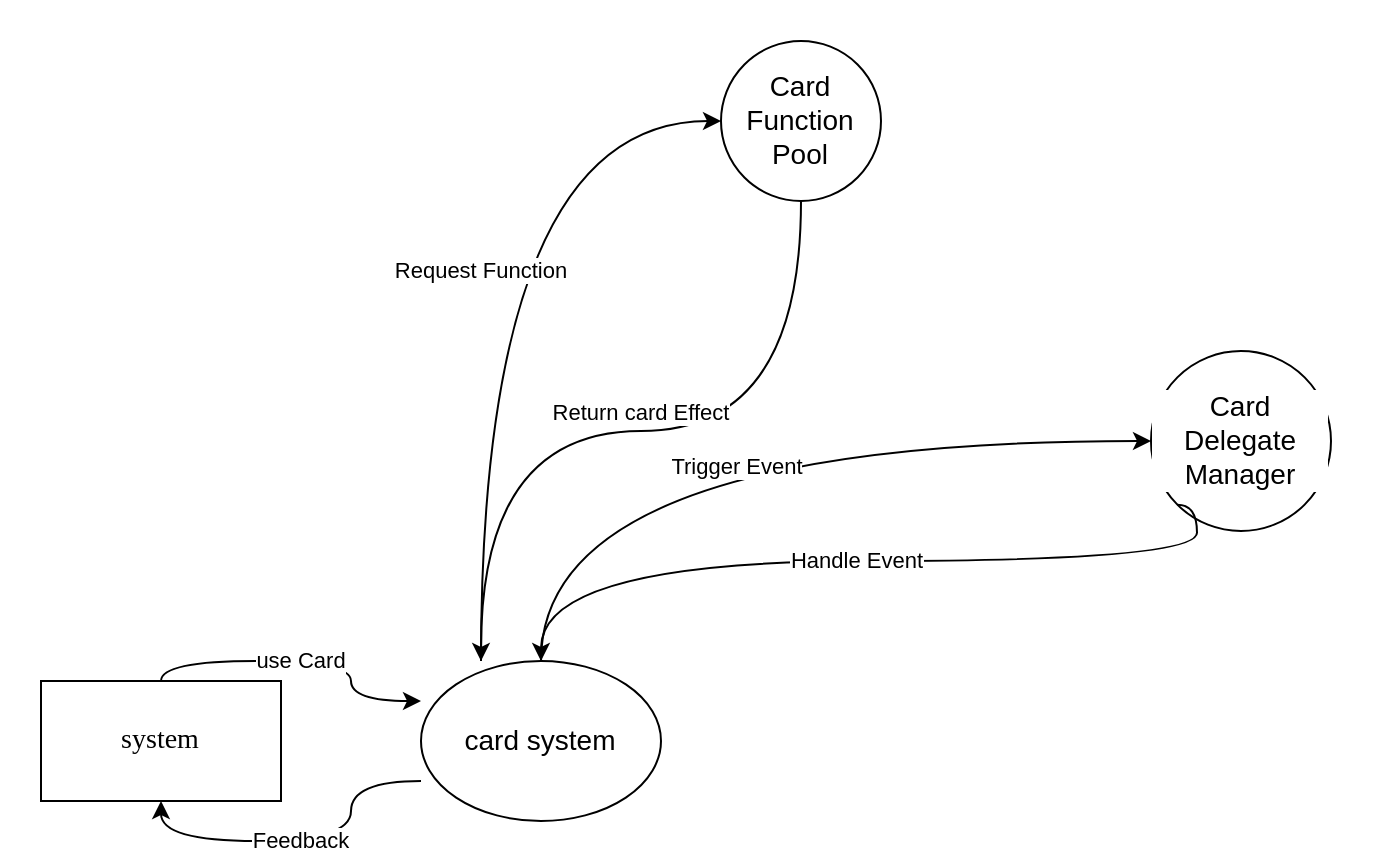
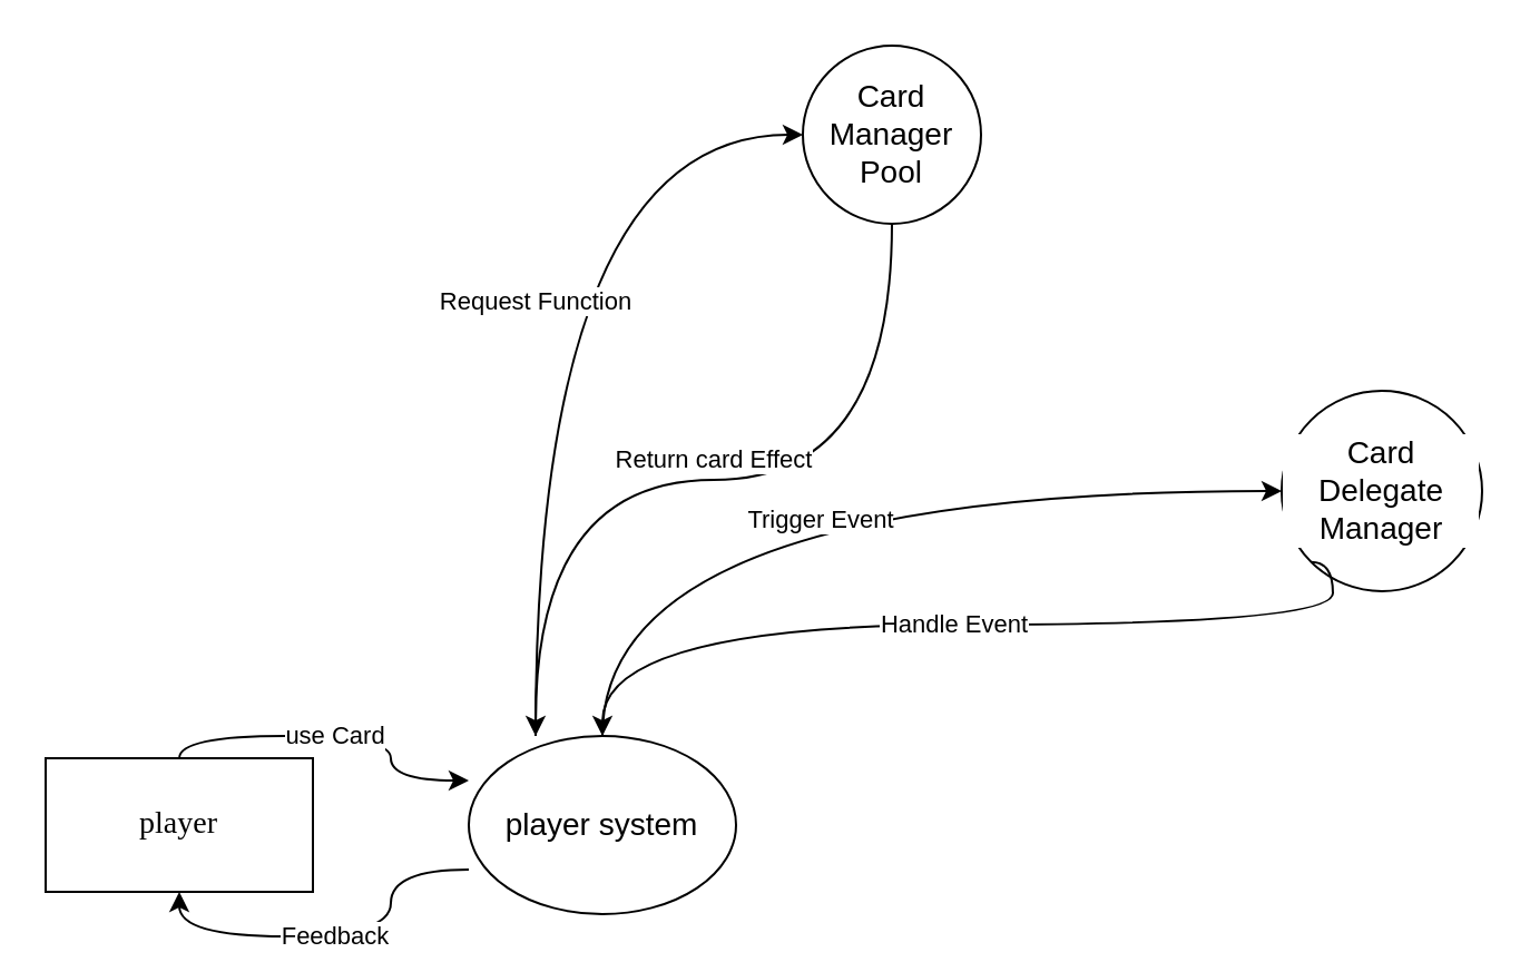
  <mxCell id="0" />
  <mxCell id="1" parent="0" />
- <mxCell id="2" value="&lt;p style=&quot;font-size: 14px;&quot;&gt;system&lt;/p&gt;" style="rounded=0;whiteSpace=wrap;html=1;hachureGap=4;fontFamily=Architects Daughter;fontSource=https%3A%2F%2Ffonts.googleapis.com%2Fcss%3Ffamily%3DArchitects%2BDaughter;imageAspect=1;glass=0;fontSize=14;" vertex="1" parent="1"><mxGeometry x="20" y="340" width="120" height="60" as="geometry" /></mxCell>
- <mxCell id="3" value="card system" style="ellipse;whiteSpace=wrap;html=1;fontSize=14;points=[[0,0,0,0,0],[0,0.25,0,0,0],[0,0.33,0,0,0],[0,0.5,0,0,0],[0,0.67,0,0,0],[0,0.75,0,0,0],[0,1,0,0,0],[0.25,0,0,0,0],[0.25,1,0,0,0],[0.5,0,0,0,0],[0.5,1,0,0,0],[0.75,0,0,0,0],[0.75,1,0,0,0],[1,0,0,0,0],[1,0.25,0,0,0],[1,0.5,0,0,0],[1,0.75,0,0,0],[1,1,0,0,0]];" vertex="1" parent="1"><mxGeometry x="210" y="330" width="120" height="80" as="geometry" /></mxCell>
- <mxCell id="4" value="Card&lt;div style=&quot;font-size: 14px;&quot;&gt;Function&lt;div style=&quot;font-size: 14px;&quot;&gt;Pool&lt;/div&gt;&lt;/div&gt;" style="ellipse;whiteSpace=wrap;html=1;aspect=fixed;fontFamily=Helvetica;fontSize=14;fontColor=default;labelBackgroundColor=default;" vertex="1" parent="1"><mxGeometry x="360" y="20" width="80" height="80" as="geometry" /></mxCell>
+ <mxCell id="2" value="&lt;p style=&quot;font-size: 14px;&quot;&gt;player&lt;/p&gt;" style="rounded=0;whiteSpace=wrap;html=1;hachureGap=4;fontFamily=Architects Daughter;fontSource=https%3A%2F%2Ffonts.googleapis.com%2Fcss%3Ffamily%3DArchitects%2BDaughter;imageAspect=1;glass=0;fontSize=14;" vertex="1" parent="1"><mxGeometry x="20" y="340" width="120" height="60" as="geometry" /></mxCell>
+ <mxCell id="3" value="player system" style="ellipse;whiteSpace=wrap;html=1;fontSize=14;points=[[0,0,0,0,0],[0,0.25,0,0,0],[0,0.33,0,0,0],[0,0.5,0,0,0],[0,0.67,0,0,0],[0,0.75,0,0,0],[0,1,0,0,0],[0.25,0,0,0,0],[0.25,1,0,0,0],[0.5,0,0,0,0],[0.5,1,0,0,0],[0.75,0,0,0,0],[0.75,1,0,0,0],[1,0,0,0,0],[1,0.25,0,0,0],[1,0.5,0,0,0],[1,0.75,0,0,0],[1,1,0,0,0]];" vertex="1" parent="1"><mxGeometry x="210" y="330" width="120" height="80" as="geometry" /></mxCell>
+ <mxCell id="4" value="Card&lt;div style=&quot;font-size: 14px;&quot;&gt;Manager&lt;div style=&quot;font-size: 14px;&quot;&gt;Pool&lt;/div&gt;&lt;/div&gt;" style="ellipse;whiteSpace=wrap;html=1;aspect=fixed;fontFamily=Helvetica;fontSize=14;fontColor=default;labelBackgroundColor=default;" vertex="1" parent="1"><mxGeometry x="360" y="20" width="80" height="80" as="geometry" /></mxCell>
  <mxCell id="5" value="Card Delegate Manager" style="ellipse;whiteSpace=wrap;html=1;aspect=fixed;fontFamily=Helvetica;fontSize=14;fontColor=default;labelBackgroundColor=default;" vertex="1" parent="1"><mxGeometry x="575" y="175" width="90" height="90" as="geometry" /></mxCell>
  <mxCell id="6" value="use Card" style="endArrow=classic;html=1;rounded=0;strokeColor=default;align=center;verticalAlign=middle;fontFamily=Helvetica;fontSize=11;fontColor=default;labelBackgroundColor=default;edgeStyle=orthogonalEdgeStyle;curved=1;exitX=0.5;exitY=0;exitDx=0;exitDy=0;entryX=0;entryY=0.25;entryDx=0;entryDy=0;entryPerimeter=0;" edge="1" parent="1" source="2" target="3"><mxGeometry width="50" height="50" relative="1" as="geometry"><mxPoint x="100" y="330" as="sourcePoint" /><mxPoint x="150" y="280" as="targetPoint" /></mxGeometry></mxCell>
  <mxCell id="7" value="Feedback" style="endArrow=classic;html=1;rounded=0;strokeColor=default;align=center;verticalAlign=middle;fontFamily=Helvetica;fontSize=11;fontColor=default;labelBackgroundColor=default;edgeStyle=orthogonalEdgeStyle;curved=1;exitX=0;exitY=0.75;exitDx=0;exitDy=0;exitPerimeter=0;entryX=0.5;entryY=1;entryDx=0;entryDy=0;" edge="1" parent="1" source="3" target="2"><mxGeometry width="50" height="50" relative="1" as="geometry"><mxPoint x="90" y="560" as="sourcePoint" /><mxPoint x="140" y="510" as="targetPoint" /></mxGeometry></mxCell>
  <mxCell id="8" value="Request Function" style="endArrow=classic;html=1;rounded=0;strokeColor=default;align=center;verticalAlign=middle;fontFamily=Helvetica;fontSize=11;fontColor=default;labelBackgroundColor=default;edgeStyle=orthogonalEdgeStyle;curved=1;exitX=0.25;exitY=0;exitDx=0;exitDy=0;exitPerimeter=0;entryX=0;entryY=0.5;entryDx=0;entryDy=0;" edge="1" parent="1" source="3" target="4"><mxGeometry width="50" height="50" relative="1" as="geometry"><mxPoint x="240" y="300" as="sourcePoint" /><mxPoint x="290" y="250" as="targetPoint" /></mxGeometry></mxCell>
  <mxCell id="9" value="Return card Effect" style="endArrow=classic;html=1;rounded=0;strokeColor=default;align=center;verticalAlign=bottom;fontFamily=Helvetica;fontSize=11;fontColor=default;labelBackgroundColor=default;edgeStyle=orthogonalEdgeStyle;curved=1;entryX=0.25;entryY=0;entryDx=0;entryDy=0;entryPerimeter=0;exitX=0.5;exitY=1;exitDx=0;exitDy=0;labelPosition=center;verticalLabelPosition=top;" edge="1" parent="1" source="4" target="3"><mxGeometry width="50" height="50" relative="1" as="geometry"><mxPoint x="330" y="260" as="sourcePoint" /><mxPoint x="380" y="210" as="targetPoint" /></mxGeometry></mxCell>
  <mxCell id="10" value="Trigger Event" style="endArrow=classic;html=1;rounded=0;strokeColor=default;align=center;verticalAlign=top;fontFamily=Helvetica;fontSize=11;fontColor=default;labelBackgroundColor=default;edgeStyle=orthogonalEdgeStyle;curved=1;entryX=0;entryY=0.5;entryDx=0;entryDy=0;exitX=0.5;exitY=0;exitDx=0;exitDy=0;exitPerimeter=0;labelPosition=center;verticalLabelPosition=bottom;" edge="1" parent="1" source="3" target="5"><mxGeometry width="50" height="50" relative="1" as="geometry"><mxPoint x="390" y="320" as="sourcePoint" /><mxPoint x="440" y="270" as="targetPoint" /></mxGeometry></mxCell>
  <mxCell id="11" value="Handle Event" style="endArrow=classic;html=1;rounded=0;strokeColor=default;align=center;verticalAlign=middle;fontFamily=Helvetica;fontSize=11;fontColor=default;labelBackgroundColor=default;edgeStyle=orthogonalEdgeStyle;curved=1;entryX=0.5;entryY=0;entryDx=0;entryDy=0;entryPerimeter=0;exitX=0;exitY=1;exitDx=0;exitDy=0;" edge="1" parent="1" source="5" target="3"><mxGeometry width="50" height="50" relative="1" as="geometry"><mxPoint x="490" y="440" as="sourcePoint" /><mxPoint x="540" y="390" as="targetPoint" /><Array as="points"><mxPoint x="598" y="280" /><mxPoint x="270" y="280" /></Array></mxGeometry></mxCell>
